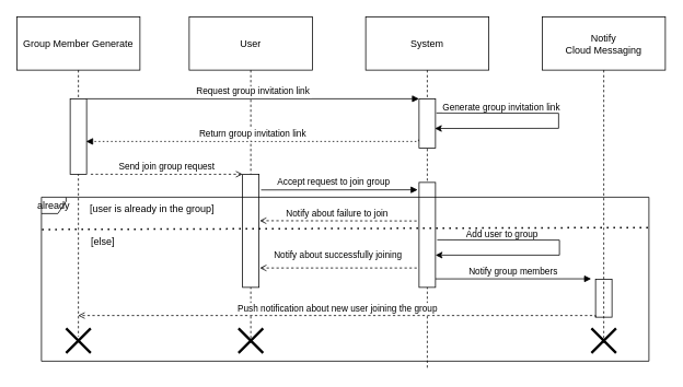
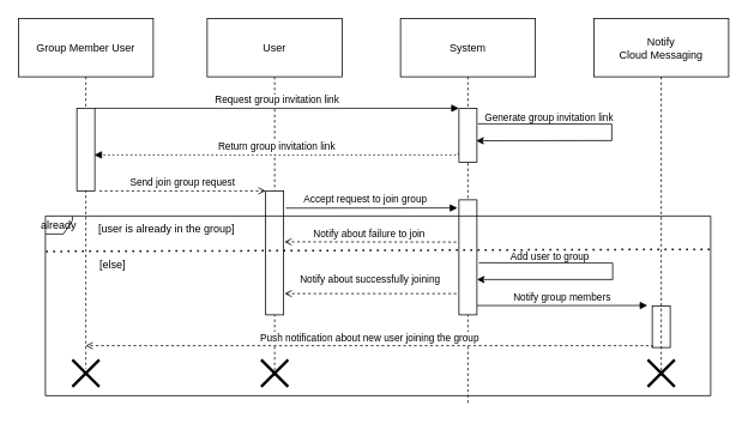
  <mxCell id="0" />
  <mxCell id="1" parent="0" />
  <mxCell id="2" value="User" style="shape=umlLifeline;perimeter=lifelinePerimeter;whiteSpace=wrap;container=1;dropTarget=0;collapsible=0;recursiveResize=0;outlineConnect=0;portConstraint=eastwest;newEdgeStyle={&quot;edgeStyle&quot;:&quot;elbowEdgeStyle&quot;,&quot;elbow&quot;:&quot;vertical&quot;,&quot;curved&quot;:0,&quot;rounded&quot;:0};size=65;movable=1;resizable=1;rotatable=1;deletable=1;editable=1;locked=0;connectable=1;" parent="1" vertex="1"><mxGeometry width="150" height="400" as="geometry" x="230" y="20" /></mxCell>
  <mxCell id="3" value="" style="rounded=0;whiteSpace=wrap;html=1;fillColor=default;" parent="1" vertex="1"><mxGeometry x="295" y="212" width="20" height="138" as="geometry" /></mxCell>
  <mxCell id="4" value="System" style="shape=umlLifeline;perimeter=lifelinePerimeter;whiteSpace=wrap;container=1;dropTarget=0;collapsible=0;recursiveResize=0;outlineConnect=0;portConstraint=eastwest;newEdgeStyle={&quot;edgeStyle&quot;:&quot;elbowEdgeStyle&quot;,&quot;elbow&quot;:&quot;vertical&quot;,&quot;curved&quot;:0,&quot;rounded&quot;:0};size=65;movable=1;resizable=1;rotatable=1;deletable=1;editable=1;locked=0;connectable=1;" parent="1" vertex="1"><mxGeometry x="445" width="150" height="430" as="geometry" y="20" /></mxCell>
  <mxCell id="5" value="Notify&#10;Cloud Messaging" style="shape=umlLifeline;perimeter=lifelinePerimeter;whiteSpace=wrap;container=1;dropTarget=0;collapsible=0;recursiveResize=0;outlineConnect=0;portConstraint=eastwest;newEdgeStyle={&quot;edgeStyle&quot;:&quot;elbowEdgeStyle&quot;,&quot;elbow&quot;:&quot;vertical&quot;,&quot;curved&quot;:0,&quot;rounded&quot;:0};size=65;" parent="1" vertex="1"><mxGeometry x="660" width="150" height="400" as="geometry" y="20" /></mxCell>
  <mxCell id="6" value="Accept request to join group" style="verticalAlign=bottom;edgeStyle=elbowEdgeStyle;elbow=vertical;curved=0;rounded=0;endArrow=block;exitX=1.125;exitY=0.139;exitDx=0;exitDy=0;exitPerimeter=0;entryX=-0.083;entryY=0.071;entryDx=0;entryDy=0;entryPerimeter=0;" parent="1" source="3" target="11" edge="1"><mxGeometry x="-0.066" y="1" relative="1" as="geometry"><Array as="points" /><mxPoint x="304.5" y="232" as="sourcePoint" /><mxPoint x="440" y="220" as="targetPoint" /><mxPoint as="offset" /></mxGeometry></mxCell>
  <mxCell id="7" value="Notify group members" style="verticalAlign=bottom;edgeStyle=elbowEdgeStyle;elbow=vertical;curved=0;rounded=0;endArrow=block;entryX=-0.086;entryY=0.079;entryDx=0;entryDy=0;entryPerimeter=0;exitX=1.181;exitY=0.915;exitDx=0;exitDy=0;exitPerimeter=0;" parent="1" edge="1"><mxGeometry relative="1" as="geometry"><Array as="points"><mxPoint x="666.38" y="339.58" /></Array><mxPoint x="530" y="339.63" as="sourcePoint" /><mxPoint x="719.66" y="340.32" as="targetPoint" /></mxGeometry></mxCell>
  <mxCell id="8" value="Push notification about new user joining the group" style="verticalAlign=bottom;edgeStyle=elbowEdgeStyle;elbow=vertical;curved=0;rounded=0;dashed=1;endArrow=open;endFill=0;exitX=0;exitY=1;exitDx=0;exitDy=0;" parent="1" source="14" edge="1"><mxGeometry relative="1" as="geometry"><Array as="points"><mxPoint x="566" y="384.34" /></Array><mxPoint x="802.5" y="384.34" as="sourcePoint" /><mxPoint x="94.667" y="384.34" as="targetPoint" /></mxGeometry></mxCell>
- <mxCell id="9" value="Group Member Generate" style="shape=umlLifeline;perimeter=lifelinePerimeter;whiteSpace=wrap;container=1;dropTarget=0;collapsible=0;recursiveResize=0;outlineConnect=0;portConstraint=eastwest;newEdgeStyle={&quot;edgeStyle&quot;:&quot;elbowEdgeStyle&quot;,&quot;elbow&quot;:&quot;vertical&quot;,&quot;curved&quot;:0,&quot;rounded&quot;:0};size=65;" parent="1" vertex="1"><mxGeometry x="20" width="150" height="390" as="geometry" y="20" /></mxCell>
+ <mxCell id="9" value="Group Member User" style="shape=umlLifeline;perimeter=lifelinePerimeter;whiteSpace=wrap;container=1;dropTarget=0;collapsible=0;recursiveResize=0;outlineConnect=0;portConstraint=eastwest;newEdgeStyle={&quot;edgeStyle&quot;:&quot;elbowEdgeStyle&quot;,&quot;elbow&quot;:&quot;vertical&quot;,&quot;curved&quot;:0,&quot;rounded&quot;:0};size=65;" parent="1" vertex="1"><mxGeometry x="20" width="150" height="390" as="geometry" y="20" /></mxCell>
  <mxCell id="10" value="Send join group request" style="verticalAlign=bottom;edgeStyle=elbowEdgeStyle;elbow=vertical;curved=0;rounded=0;endArrow=open;endFill=0;dashed=1;entryX=0;entryY=0;entryDx=0;entryDy=0;" parent="1" target="3" edge="1"><mxGeometry relative="1" as="geometry"><Array as="points"><mxPoint x="206.5" y="212" /></Array><mxPoint x="110" y="212" as="sourcePoint" /><mxPoint x="290" y="212" as="targetPoint" /></mxGeometry></mxCell>
  <mxCell id="11" value="" style="rounded=0;whiteSpace=wrap;html=1;fillColor=default;" parent="1" vertex="1"><mxGeometry x="510" y="222" width="20" height="128" as="geometry" /></mxCell>
  <mxCell id="12" value="Return group invitation link" style="verticalAlign=bottom;edgeStyle=elbowEdgeStyle;elbow=vertical;curved=0;rounded=0;dashed=1;dashPattern=2 3;endArrow=block;exitX=-0.03;exitY=0.829;exitDx=0;exitDy=0;exitPerimeter=0;" parent="1" source="30" edge="1"><mxGeometry relative="1" as="geometry"><Array as="points"><mxPoint x="281.5" y="172" /></Array><mxPoint x="518" y="172" as="sourcePoint" /><mxPoint x="104.324" y="172" as="targetPoint" /></mxGeometry></mxCell>
  <mxCell id="13" value="Request group invitation link" style="verticalAlign=bottom;edgeStyle=elbowEdgeStyle;elbow=vertical;curved=0;rounded=0;endArrow=block;exitX=1;exitY=0;exitDx=0;exitDy=0;entryX=0;entryY=0;entryDx=0;entryDy=0;" parent="1" source="15" target="30" edge="1"><mxGeometry relative="1" as="geometry"><Array as="points" /><mxPoint x="100" y="130" as="sourcePoint" /><mxPoint x="450" y="120" as="targetPoint" /></mxGeometry></mxCell>
  <mxCell id="14" value="" style="rounded=0;whiteSpace=wrap;html=1;fillColor=none;" parent="1" vertex="1"><mxGeometry x="725" y="340" width="20" height="46.34" as="geometry" /></mxCell>
  <mxCell id="15" value="" style="rounded=0;whiteSpace=wrap;html=1;fillColor=default;" parent="1" vertex="1"><mxGeometry x="85" y="120" width="20" height="92" as="geometry" /></mxCell>
  <mxCell id="16" value="" style="endArrow=classic;html=1;rounded=0;entryX=0.958;entryY=0.603;entryDx=0;entryDy=0;exitX=1.055;exitY=0.336;exitDx=0;exitDy=0;exitPerimeter=0;entryPerimeter=0;" parent="1" target="30" edge="1"><mxGeometry width="50" height="50" relative="1" as="geometry"><mxPoint x="531.1" y="137.33" as="sourcePoint" /><mxPoint x="530" y="162.17" as="targetPoint" /><Array as="points"><mxPoint x="680" y="137.67" /><mxPoint x="680" y="156" /></Array></mxGeometry></mxCell>
  <mxCell id="17" value="Generate group invitation link" style="edgeLabel;html=1;align=center;verticalAlign=middle;resizable=0;points=[];" parent="16" vertex="1" connectable="0"><mxGeometry x="-0.5" y="-3" relative="1" as="geometry"><mxPoint x="-2" y="-11" as="offset" /></mxGeometry></mxCell>
  <mxCell id="18" value="" style="endArrow=classic;html=1;rounded=0;entryX=0.958;entryY=0.603;entryDx=0;entryDy=0;exitX=1.055;exitY=0.336;exitDx=0;exitDy=0;exitPerimeter=0;entryPerimeter=0;" parent="1" edge="1"><mxGeometry width="50" height="50" relative="1" as="geometry"><mxPoint x="532.1" y="292" as="sourcePoint" /><mxPoint x="530" y="310.67" as="targetPoint" /><Array as="points"><mxPoint x="681" y="292.34" /><mxPoint x="681" y="310.67" /></Array></mxGeometry></mxCell>
  <mxCell id="19" value="Add user to group" style="edgeLabel;html=1;align=center;verticalAlign=middle;resizable=0;points=[];" parent="18" vertex="1" connectable="0"><mxGeometry x="-0.5" y="-3" relative="1" as="geometry"><mxPoint x="-2" y="-11" as="offset" /></mxGeometry></mxCell>
  <mxCell id="20" value="[user is already in the group]" style="text;html=1;align=center;verticalAlign=middle;whiteSpace=wrap;rounded=0;" parent="1" vertex="1"><mxGeometry x="100" y="240" width="170" height="30" as="geometry" /></mxCell>
  <mxCell id="21" value="" style="endArrow=none;dashed=1;html=1;rounded=0;exitX=1.042;exitY=0.411;exitDx=0;exitDy=0;exitPerimeter=0;startArrow=open;startFill=0;" parent="1" source="3" edge="1"><mxGeometry width="50" height="50" relative="1" as="geometry"><mxPoint x="420" y="240" as="sourcePoint" /><mxPoint x="510" y="269" as="targetPoint" /></mxGeometry></mxCell>
  <mxCell id="22" value="Notify about failure to join" style="edgeLabel;html=1;align=center;verticalAlign=middle;resizable=0;points=[];" parent="21" vertex="1" connectable="0"><mxGeometry x="0.039" y="-1" relative="1" as="geometry"><mxPoint x="-7" y="-10" as="offset" /></mxGeometry></mxCell>
  <mxCell id="23" value="" style="endArrow=none;dashed=1;html=1;rounded=0;entryX=0;entryY=0.395;entryDx=0;entryDy=0;entryPerimeter=0;exitX=1.042;exitY=0.411;exitDx=0;exitDy=0;exitPerimeter=0;startArrow=open;startFill=0;" parent="1" edge="1"><mxGeometry width="50" height="50" relative="1" as="geometry"><mxPoint x="316" y="326.34" as="sourcePoint" /><mxPoint x="510" y="326.34" as="targetPoint" /></mxGeometry></mxCell>
  <mxCell id="24" value="Notify about successfully joining" style="edgeLabel;html=1;align=center;verticalAlign=middle;resizable=0;points=[];" parent="23" vertex="1" connectable="0"><mxGeometry x="-0.031" y="5" relative="1" as="geometry"><mxPoint y="-11" as="offset" /></mxGeometry></mxCell>
  <mxCell id="25" value="" style="endArrow=none;dashed=1;html=1;dashPattern=1 3;strokeWidth=2;rounded=0;entryX=0.999;entryY=0.185;entryDx=0;entryDy=0;entryPerimeter=0;exitX=0.001;exitY=0.197;exitDx=0;exitDy=0;exitPerimeter=0;" parent="1" source="31" target="31" edge="1"><mxGeometry width="50" height="50" relative="1" as="geometry"><mxPoint x="420" y="240" as="sourcePoint" /><mxPoint x="470" y="190" as="targetPoint" /></mxGeometry></mxCell>
  <mxCell id="26" value="[else]" style="text;html=1;align=center;verticalAlign=middle;whiteSpace=wrap;rounded=0;" parent="1" vertex="1"><mxGeometry x="40" y="280" width="170" height="30" as="geometry" /></mxCell>
  <mxCell id="27" value="" style="shape=umlDestroy;whiteSpace=wrap;html=1;strokeWidth=3;targetShapes=umlLifeline;" parent="1" vertex="1"><mxGeometry x="80" y="400" width="30" height="30" as="geometry" /></mxCell>
  <mxCell id="28" value="" style="shape=umlDestroy;whiteSpace=wrap;html=1;strokeWidth=3;targetShapes=umlLifeline;" parent="1" vertex="1"><mxGeometry x="290" y="400" width="30" height="30" as="geometry" /></mxCell>
  <mxCell id="29" value="" style="shape=umlDestroy;whiteSpace=wrap;html=1;strokeWidth=3;targetShapes=umlLifeline;" parent="1" vertex="1"><mxGeometry x="720" y="400" width="30" height="30" as="geometry" /></mxCell>
  <mxCell id="30" value="" style="rounded=0;whiteSpace=wrap;html=1;fillColor=default;" parent="1" vertex="1"><mxGeometry x="510" y="120" width="20" height="60" as="geometry" /></mxCell>
  <mxCell id="31" value="already" style="shape=umlFrame;whiteSpace=wrap;html=1;pointerEvents=0;width=30;height=20;" parent="1" vertex="1"><mxGeometry x="50" y="240" width="740" height="200" as="geometry" /></mxCell>
